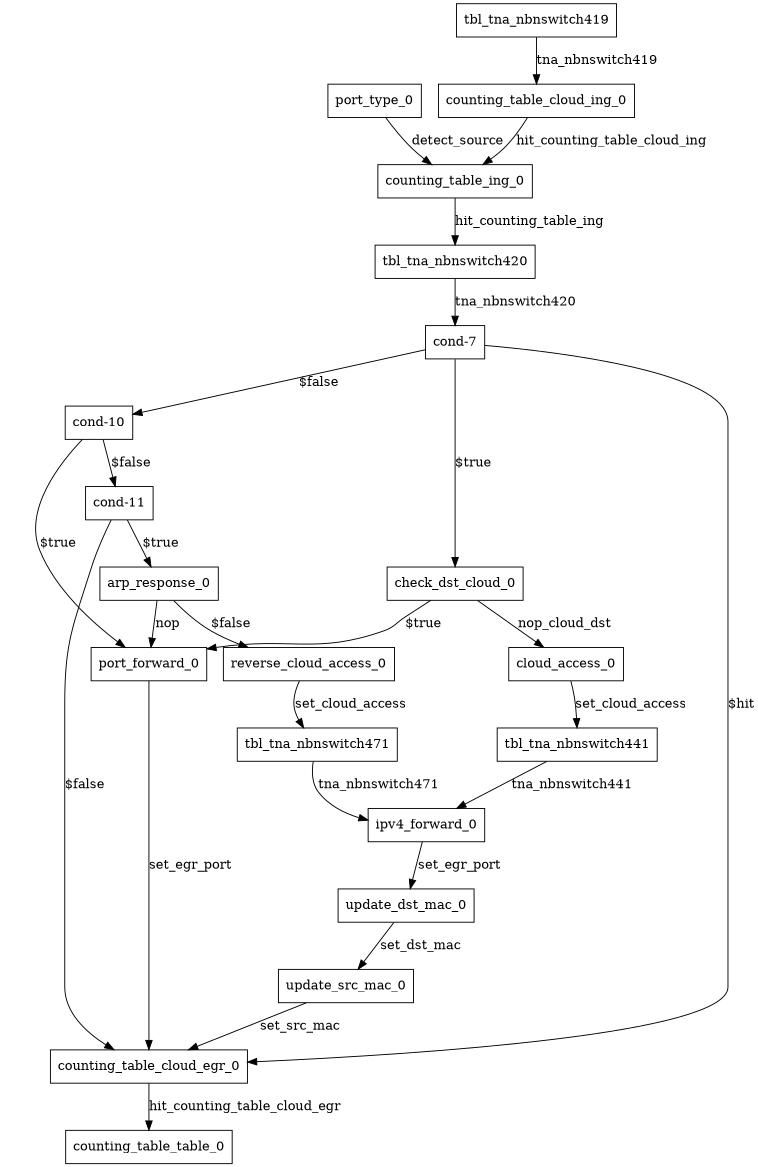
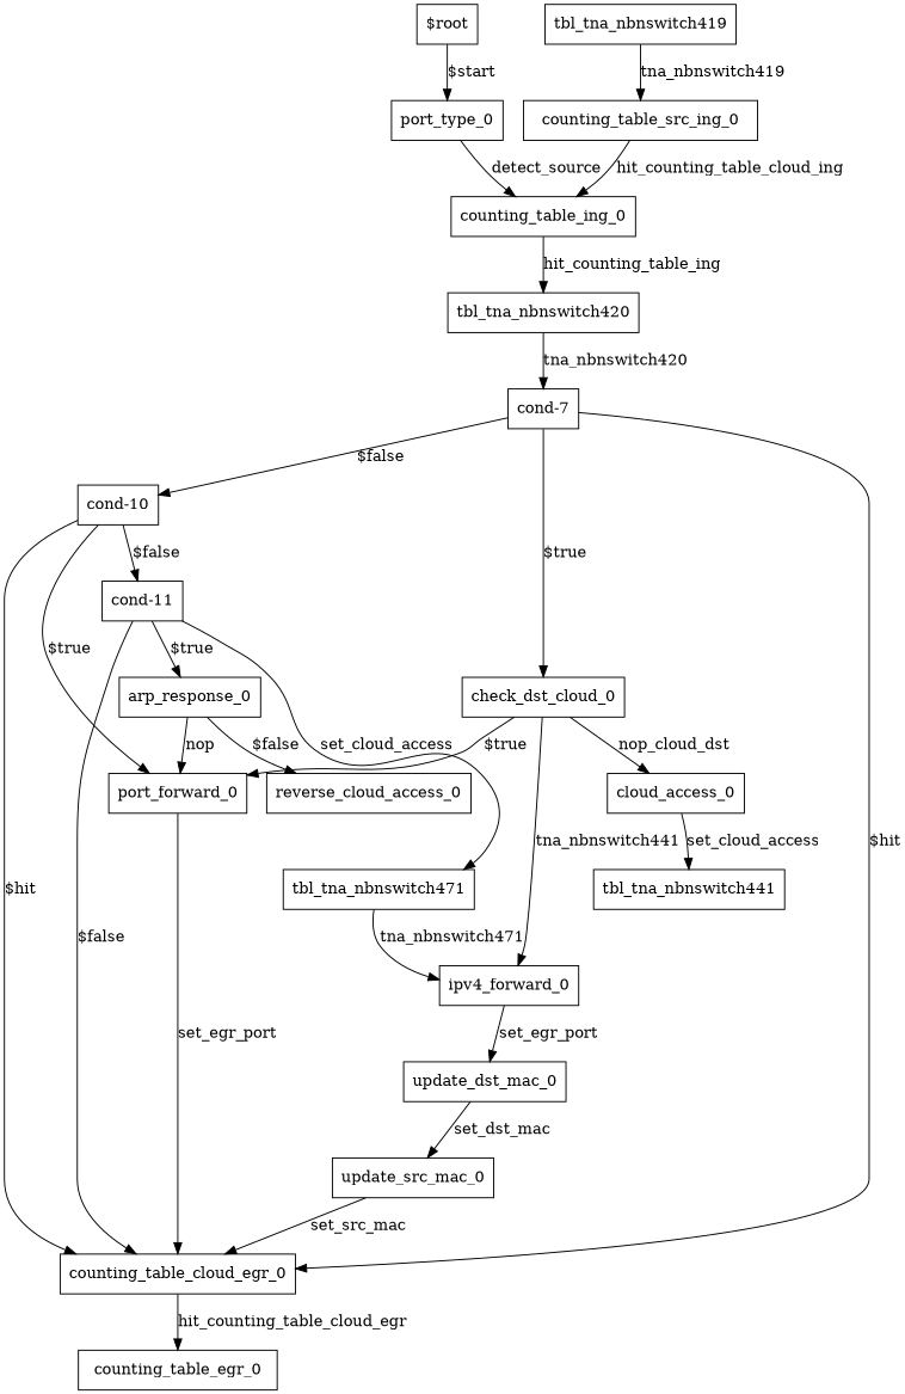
  digraph {
    node [color=black shape=box]
    edge [color=black]
+   n1 [label="$root"]
    n2 [label=port_type_0]
    n3 [label=counting_table_ing_0]
    n4 [label=arp_response_0]
    n5 [label=port_forward_0]
    n6 [label=reverse_cloud_access_0]
    n7 [label=counting_table_cloud_egr_0]
    n8 [label=tbl_tna_nbnswitch471]
    n9 [label=check_dst_cloud_0]
    n10 [label=cloud_access_0]
    n11 [label=tbl_tna_nbnswitch441]
    n12 [label=ipv4_forward_0]
    n13 [label="cond-10"]
    n14 [label="cond-11"]
-   n15 [label=counting_table_table_0]
+   n15 [label=counting_table_egr_0]
    n16 [label="cond-7"]
-   n17 [label=counting_table_cloud_ing_0]
+   n17 [label=counting_table_src_ing_0]
    n18 [label=tbl_tna_nbnswitch420]
    n19 [label=update_dst_mac_0]
    n20 [label=update_src_mac_0]
    n21 [label=tbl_tna_nbnswitch419]
+   n1 -> n2 [label="$start"]
    n2 -> n3 [label=detect_source]
    n3 -> n18 [label=hit_counting_table_ing]
    n4 -> n5 [label=nop]
    n4 -> n6 [label="$false"]
    n5 -> n7 [label=set_egr_port]
-   n6 -> n8 [label=set_cloud_access]
+   n14 -> n8 [label=set_cloud_access]
    n7 -> n15 [label=hit_counting_table_cloud_egr]
    n8 -> n12 [label=tna_nbnswitch471]
    n9 -> n5 [label="$true"]
    n9 -> n10 [label=nop_cloud_dst]
    n10 -> n11 [label=set_cloud_access]
-   n11 -> n12 [label=tna_nbnswitch441]
+   n9 -> n12 [label=tna_nbnswitch441]
    n12 -> n19 [label=set_egr_port]
    n13 -> n5 [label="$true"]
+   n13 -> n7 [label="$hit"]
    n13 -> n14 [label="$false"]
    n14 -> n4 [label="$true"]
    n14 -> n7 [label="$false"]
    n16 -> n7 [label="$hit"]
    n16 -> n9 [label="$true"]
    n16 -> n13 [label="$false"]
    n17 -> n3 [label=hit_counting_table_cloud_ing]
    n18 -> n16 [label=tna_nbnswitch420]
    n19 -> n20 [label=set_dst_mac]
    n20 -> n7 [label=set_src_mac]
    n21 -> n17 [label=tna_nbnswitch419]
  }
